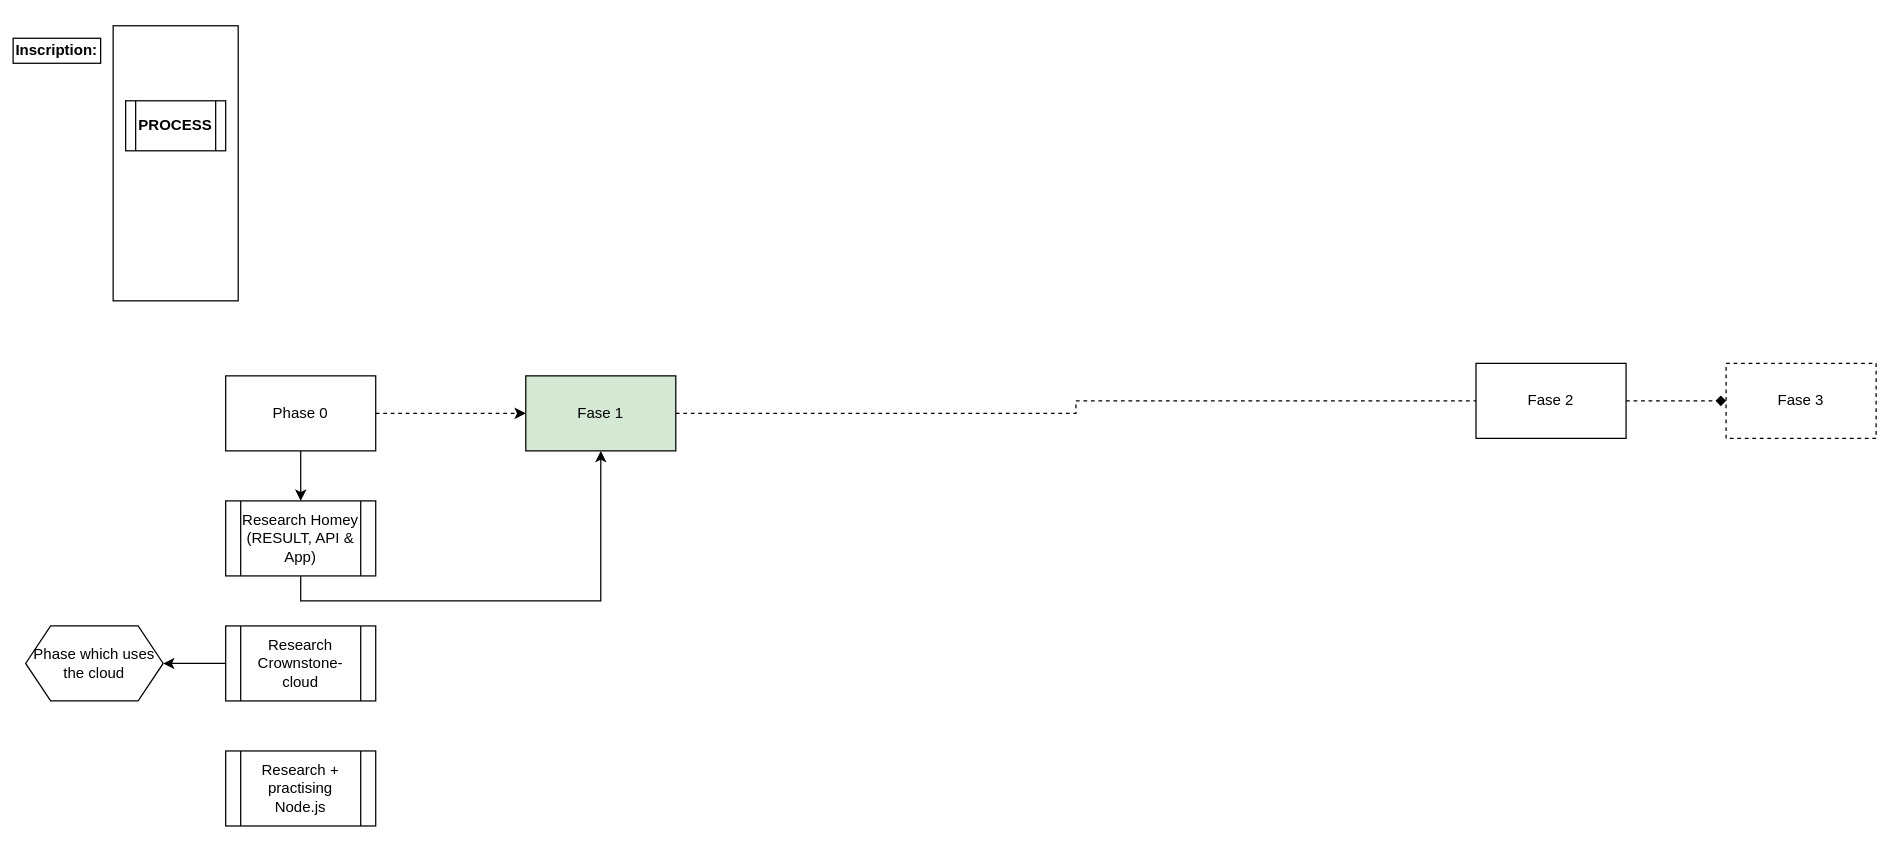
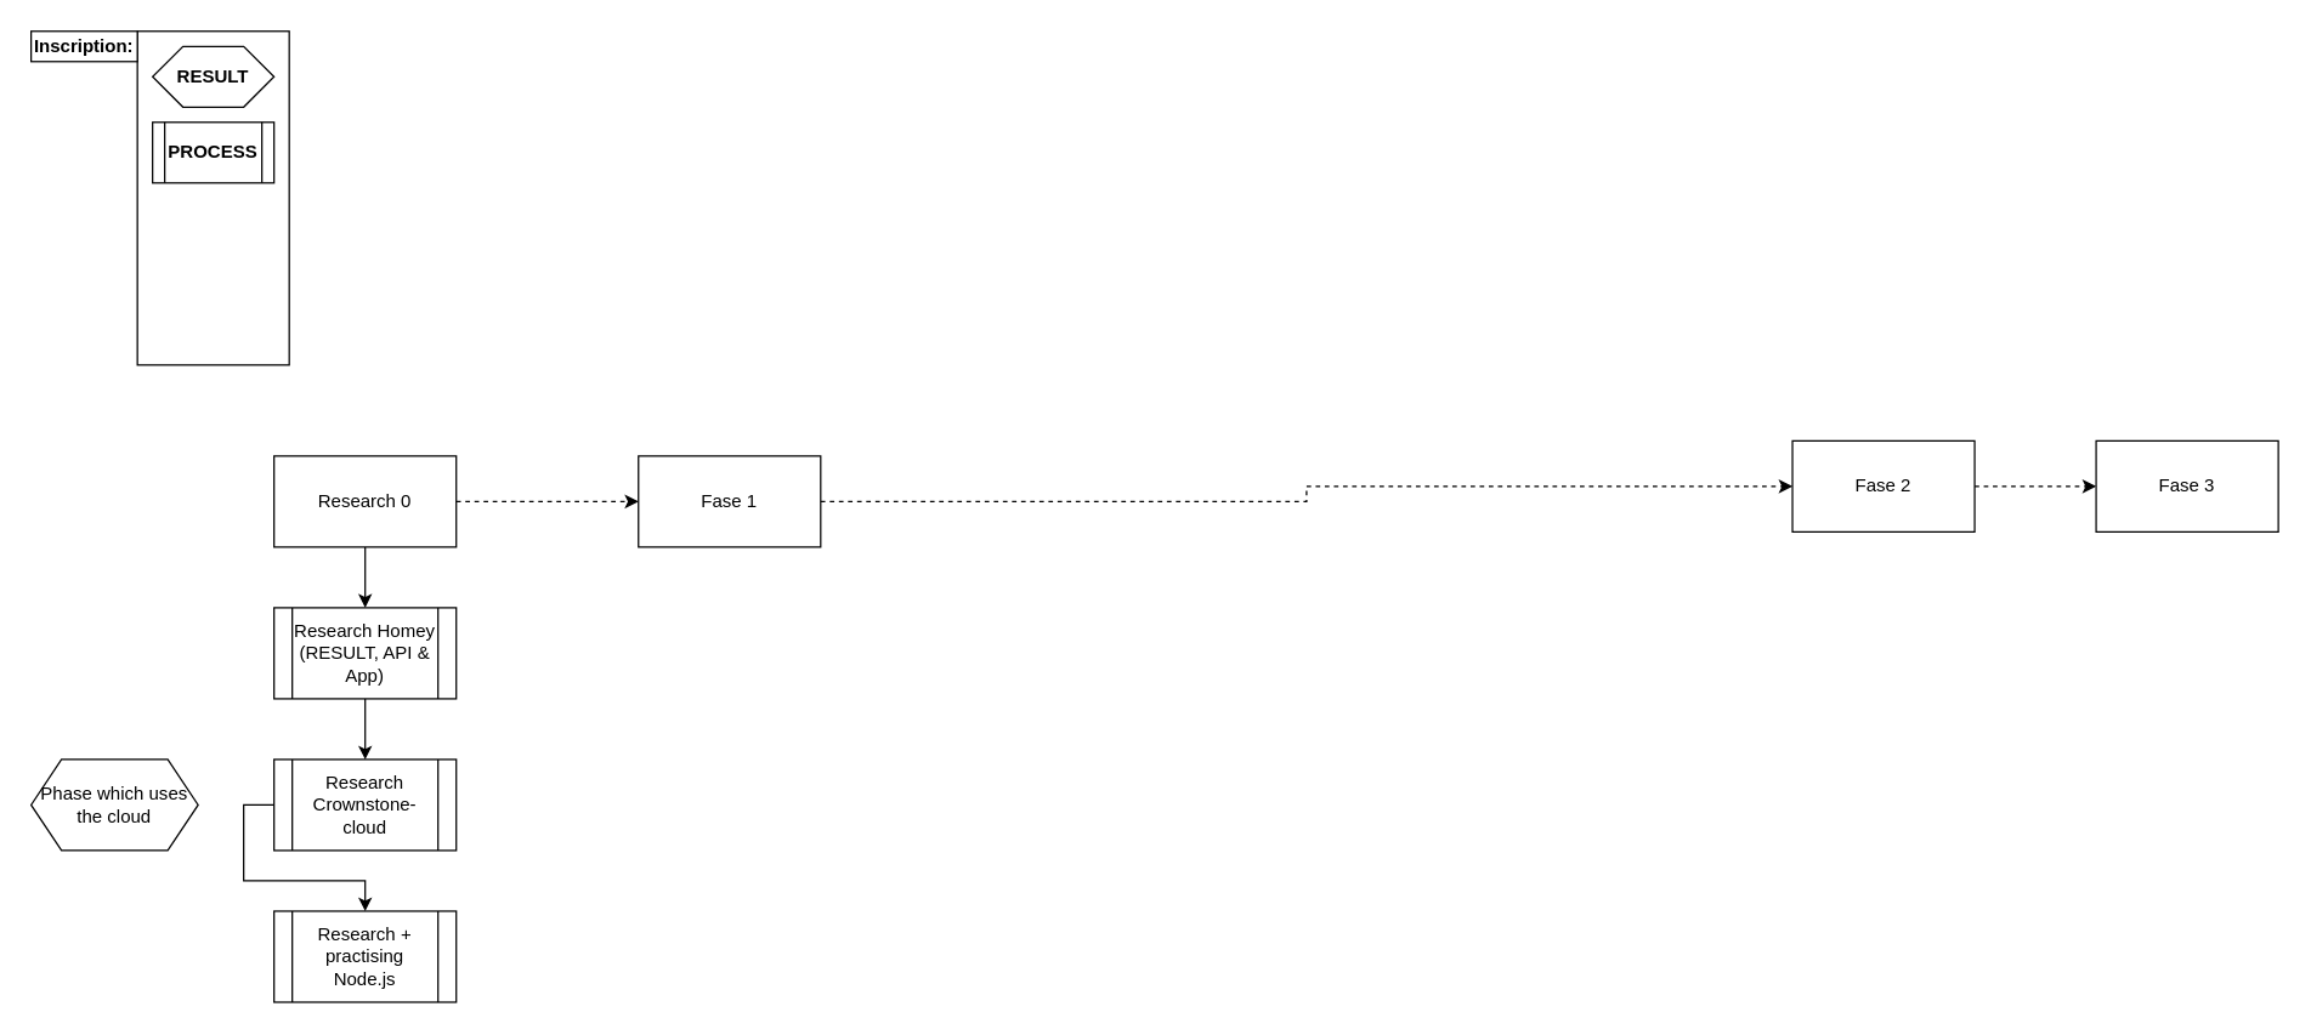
  <mxCell id="0" />
  <mxCell id="1" parent="0" />
  <mxCell id="2" value="" style="rounded=0;whiteSpace=wrap;html=1;" vertex="1" parent="1"><mxGeometry x="90" y="20" width="100" height="220" as="geometry" /></mxCell>
  <mxCell id="3" style="edgeStyle=orthogonalEdgeStyle;rounded=0;orthogonalLoop=1;jettySize=auto;html=1;exitX=1;exitY=0.5;exitDx=0;exitDy=0;entryX=0;entryY=0.5;entryDx=0;entryDy=0;dashed=1;" edge="1" parent="1" source="5" target="7"><mxGeometry relative="1" as="geometry" /></mxCell>
  <mxCell id="4" style="edgeStyle=orthogonalEdgeStyle;rounded=0;orthogonalLoop=1;jettySize=auto;html=1;exitX=0.5;exitY=1;exitDx=0;exitDy=0;entryX=0.5;entryY=0;entryDx=0;entryDy=0;" edge="1" parent="1" source="5" target="12"><mxGeometry relative="1" as="geometry" /></mxCell>
- <mxCell id="5" value="Phase 0" style="rounded=0;whiteSpace=wrap;html=1;" vertex="1" parent="1"><mxGeometry x="180" y="300" width="120" height="60" as="geometry" /></mxCell>
- <mxCell id="6" style="edgeStyle=orthogonalEdgeStyle;rounded=0;orthogonalLoop=1;jettySize=auto;html=1;exitX=1;exitY=0.5;exitDx=0;exitDy=0;entryX=0;entryY=0.5;entryDx=0;entryDy=0;dashed=1;endArrow=none;" edge="1" parent="1" source="7" target="9"><mxGeometry relative="1" as="geometry" /></mxCell>
- <mxCell id="7" value="Fase 1" style="rounded=0;whiteSpace=wrap;html=1;fillColor=#d5e8d4;" vertex="1" parent="1"><mxGeometry x="420" y="300" width="120" height="60" as="geometry" /></mxCell>
- <mxCell id="8" style="edgeStyle=orthogonalEdgeStyle;rounded=0;orthogonalLoop=1;jettySize=auto;html=1;exitX=1;exitY=0.5;exitDx=0;exitDy=0;entryX=0;entryY=0.5;entryDx=0;entryDy=0;dashed=1;endArrow=diamond;" edge="1" parent="1" source="9" target="10"><mxGeometry relative="1" as="geometry" /></mxCell>
+ <mxCell id="5" value="Research 0" style="rounded=0;whiteSpace=wrap;html=1;" vertex="1" parent="1"><mxGeometry x="180" y="300" width="120" height="60" as="geometry" /></mxCell>
+ <mxCell id="6" style="edgeStyle=orthogonalEdgeStyle;rounded=0;orthogonalLoop=1;jettySize=auto;html=1;exitX=1;exitY=0.5;exitDx=0;exitDy=0;entryX=0;entryY=0.5;entryDx=0;entryDy=0;dashed=1;" edge="1" parent="1" source="7" target="9"><mxGeometry relative="1" as="geometry" /></mxCell>
+ <mxCell id="7" value="Fase 1" style="rounded=0;whiteSpace=wrap;html=1;" vertex="1" parent="1"><mxGeometry x="420" y="300" width="120" height="60" as="geometry" /></mxCell>
+ <mxCell id="8" style="edgeStyle=orthogonalEdgeStyle;rounded=0;orthogonalLoop=1;jettySize=auto;html=1;exitX=1;exitY=0.5;exitDx=0;exitDy=0;entryX=0;entryY=0.5;entryDx=0;entryDy=0;dashed=1;" edge="1" parent="1" source="9" target="10"><mxGeometry relative="1" as="geometry" /></mxCell>
  <mxCell id="9" value="Fase 2" style="rounded=0;whiteSpace=wrap;html=1;" vertex="1" parent="1"><mxGeometry x="1180" y="290" width="120" height="60" as="geometry" /></mxCell>
- <mxCell id="10" value="Fase 3" style="rounded=0;whiteSpace=wrap;html=1;dashed=1;" vertex="1" parent="1"><mxGeometry x="1380" y="290" width="120" height="60" as="geometry" /></mxCell>
- <mxCell id="11" style="edgeStyle=orthogonalEdgeStyle;rounded=0;orthogonalLoop=1;jettySize=auto;html=1;exitX=0.5;exitY=1;exitDx=0;exitDy=0;" edge="1" parent="1" source="12" target="7"><mxGeometry relative="1" as="geometry" /></mxCell>
+ <mxCell id="10" value="Fase 3" style="rounded=0;whiteSpace=wrap;html=1;" vertex="1" parent="1"><mxGeometry x="1380" y="290" width="120" height="60" as="geometry" /></mxCell>
+ <mxCell id="11" style="edgeStyle=orthogonalEdgeStyle;rounded=0;orthogonalLoop=1;jettySize=auto;html=1;exitX=0.5;exitY=1;exitDx=0;exitDy=0;entryX=0.5;entryY=0;entryDx=0;entryDy=0;" edge="1" parent="1" source="12" target="14"><mxGeometry relative="1" as="geometry" /></mxCell>
  <mxCell id="12" value="Research Homey (RESULT, API &amp;amp; App)" style="shape=process;whiteSpace=wrap;html=1;backgroundOutline=1;" vertex="1" parent="1"><mxGeometry x="180" y="400" width="120" height="60" as="geometry" /></mxCell>
- <mxCell id="13" style="edgeStyle=orthogonalEdgeStyle;rounded=0;orthogonalLoop=1;jettySize=auto;html=1;exitX=0;exitY=0.5;exitDx=0;exitDy=0;entryX=1;entryY=0.5;entryDx=0;entryDy=0;" edge="1" parent="1" source="14" target="16"><mxGeometry relative="1" as="geometry" /></mxCell>
+ <mxCell id="13" style="edgeStyle=orthogonalEdgeStyle;rounded=0;orthogonalLoop=1;jettySize=auto;html=1;exitX=0;exitY=0.5;exitDx=0;exitDy=0;" edge="1" parent="1" source="14" target="15"><mxGeometry relative="1" as="geometry" /></mxCell>
  <mxCell id="14" value="Research Crownstone-cloud" style="shape=process;whiteSpace=wrap;html=1;backgroundOutline=1;" vertex="1" parent="1"><mxGeometry x="180" y="500" width="120" height="60" as="geometry" /></mxCell>
  <mxCell id="15" value="Research + practising Node.js" style="shape=process;whiteSpace=wrap;html=1;backgroundOutline=1;" vertex="1" parent="1"><mxGeometry x="180" y="600" width="120" height="60" as="geometry" /></mxCell>
  <mxCell id="16" value="Phase which uses the cloud" style="shape=hexagon;perimeter=hexagonPerimeter2;whiteSpace=wrap;html=1;fixedSize=1;" vertex="1" parent="1"><mxGeometry x="20" y="500" width="110" height="60" as="geometry" /></mxCell>
+ <mxCell id="17" value="&lt;b&gt;RESULT&lt;/b&gt;" style="shape=hexagon;perimeter=hexagonPerimeter2;whiteSpace=wrap;html=1;fixedSize=1;" vertex="1" parent="1"><mxGeometry x="100" y="30" width="80" height="40" as="geometry" /></mxCell>
  <mxCell id="18" value="&lt;b&gt;PROCESS&lt;/b&gt;" style="shape=process;whiteSpace=wrap;html=1;backgroundOutline=1;" vertex="1" parent="1"><mxGeometry x="100" y="80" width="80" height="40" as="geometry" /></mxCell>
- <mxCell id="19" value="&lt;b&gt;Inscription:&lt;/b&gt;" style="rounded=0;whiteSpace=wrap;html=1;" vertex="1" parent="1"><mxGeometry x="10" y="30" width="70" height="20" as="geometry" /></mxCell>
+ <mxCell id="19" value="&lt;b&gt;Inscription:&lt;/b&gt;" style="rounded=0;whiteSpace=wrap;html=1;" vertex="1" parent="1"><mxGeometry x="20" y="20" width="70" height="20" as="geometry" /></mxCell>
